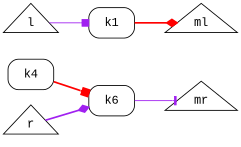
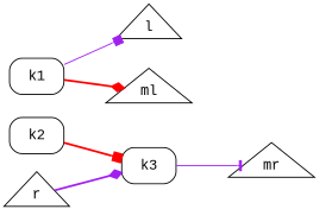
  digraph {
    fontname="Liberation Mono"
    rankdir=LR
    node [fontname="Liberation Mono" ordering=out shape=triangle]
    edge [arrowhead=box color=purple fontname="Liberation Mono" style=bold]
-   n1 [label=k4 shape=Mrecord]
-   n2 [label=k6 shape=Mrecord]
+   n1 [label=k2 shape=Mrecord]
+   n2 [label=k3 shape=Mrecord]
    n3 [label=k1 shape=Mrecord]
    l
    ml
    mr
    r
    n1 -> n2 [color=red]
    n2 -> mr [arrowhead=tee style=solid]
-   l -> n3 [style=solid]
+   n3 -> l [style=solid]
    n3 -> ml [arrowhead=diamond color=red]
    r -> n2 [arrowhead=diamond]
  }
